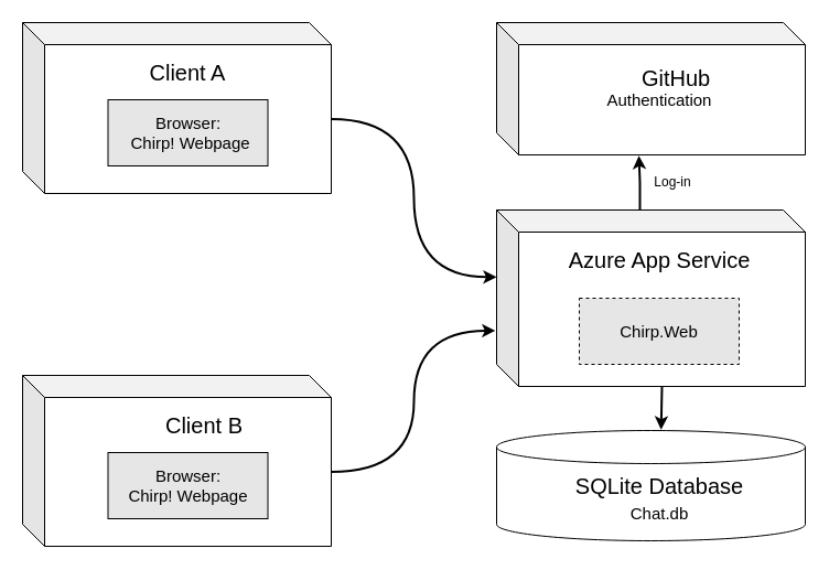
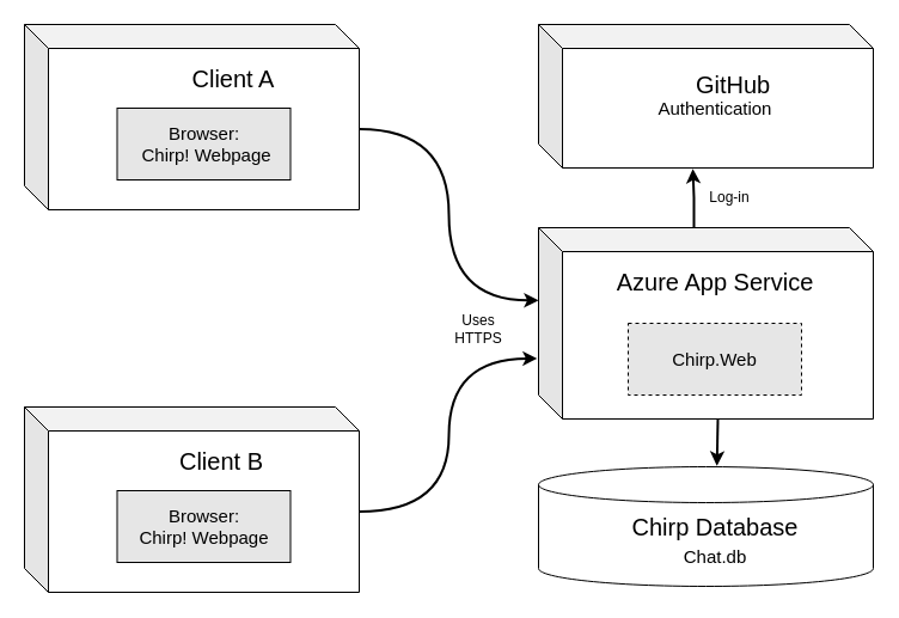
  <mxCell id="0" />
  <mxCell id="1" parent="0" />
  <mxCell id="2" value="" style="shape=cube;whiteSpace=wrap;html=1;boundedLbl=1;backgroundOutline=1;darkOpacity=0.05;darkOpacity2=0.1;fillColor=none;strokeColor=#000000;" parent="1" vertex="1"><mxGeometry x="20" y="20" width="280" height="155" as="geometry" /></mxCell>
  <mxCell id="3" value="" style="shape=cube;whiteSpace=wrap;html=1;boundedLbl=1;backgroundOutline=1;darkOpacity=0.05;darkOpacity2=0.1;fillColor=none;strokeColor=#000000;" parent="1" vertex="1"><mxGeometry x="450" y="190" width="280" height="160" as="geometry" /></mxCell>
- <mxCell id="4" value="&lt;font color=&quot;#000000&quot; style=&quot;font-size: 20px;&quot;&gt;Client A&lt;/font&gt;" style="text;html=1;align=center;verticalAlign=middle;whiteSpace=wrap;rounded=0;strokeColor=none;" parent="1" vertex="1"><mxGeometry x="130" y="50" width="80" height="30" as="geometry" /></mxCell>
+ <mxCell id="4" value="&lt;font color=&quot;#000000&quot; style=&quot;font-size: 20px;&quot;&gt;Client A&lt;/font&gt;" style="text;html=1;align=center;verticalAlign=middle;whiteSpace=wrap;rounded=0;strokeColor=none;" parent="1" vertex="1"><mxGeometry x="155" y="50" width="80" height="30" as="geometry" /></mxCell>
  <mxCell id="5" value="&lt;font color=&quot;#000000&quot; style=&quot;font-size: 15px;&quot;&gt;Browser:&lt;/font&gt;&lt;div&gt;&lt;font color=&quot;#000000&quot; style=&quot;font-size: 15px;&quot;&gt;&amp;nbsp;Chirp!&amp;nbsp;&lt;/font&gt;&lt;span style=&quot;font-size: 15px; color: rgb(0, 0, 0); background-color: initial;&quot;&gt;Webpage&lt;/span&gt;&lt;/div&gt;" style="rounded=0;whiteSpace=wrap;html=1;fillColor=#E6E6E6;strokeColor=#000000;" parent="1" vertex="1"><mxGeometry x="97.5" y="90" width="145" height="60" as="geometry" /></mxCell>
  <mxCell id="6" value="" style="shape=cube;whiteSpace=wrap;html=1;boundedLbl=1;backgroundOutline=1;darkOpacity=0.05;darkOpacity2=0.1;fillColor=none;strokeColor=#000000;" parent="1" vertex="1"><mxGeometry x="20" y="340" width="280" height="155" as="geometry" /></mxCell>
  <mxCell id="7" value="&lt;font color=&quot;#000000&quot; style=&quot;font-size: 20px;&quot;&gt;Client B&lt;/font&gt;" style="text;html=1;align=center;verticalAlign=middle;whiteSpace=wrap;rounded=0;strokeColor=none;" parent="1" vertex="1"><mxGeometry x="145" y="370" width="80" height="30" as="geometry" /></mxCell>
  <mxCell id="8" value="&lt;font color=&quot;#000000&quot; style=&quot;font-size: 15px;&quot;&gt;Browser:&lt;/font&gt;&lt;div&gt;&lt;font color=&quot;#000000&quot; style=&quot;font-size: 15px;&quot;&gt;Chirp! Webpage&lt;/font&gt;&lt;/div&gt;" style="rounded=0;whiteSpace=wrap;html=1;fillColor=#E6E6E6;strokeColor=#000000;" parent="1" vertex="1"><mxGeometry x="97.5" y="410" width="145" height="60" as="geometry" /></mxCell>
  <mxCell id="9" value="&lt;font color=&quot;#000000&quot;&gt;&lt;span style=&quot;font-size: 15px;&quot;&gt;Authentication&amp;nbsp;&lt;/span&gt;&lt;/font&gt;" style="shape=cube;whiteSpace=wrap;html=1;boundedLbl=1;backgroundOutline=1;darkOpacity=0.05;darkOpacity2=0.1;fillColor=none;strokeColor=#000000;" parent="1" vertex="1"><mxGeometry x="450" y="20" width="280" height="120" as="geometry" /></mxCell>
  <mxCell id="10" value="&lt;font color=&quot;#000000&quot; style=&quot;font-size: 20px;&quot;&gt;Azure App Service&lt;/font&gt;" style="text;html=1;align=center;verticalAlign=middle;whiteSpace=wrap;rounded=0;strokeColor=none;" parent="1" vertex="1"><mxGeometry x="507.5" y="220" width="180" height="30" as="geometry" /></mxCell>
  <mxCell id="11" style="rounded=0;orthogonalLoop=1;jettySize=auto;html=1;exitX=0;exitY=0;exitDx=280;exitDy=87.5;exitPerimeter=0;strokeWidth=2;strokeColor=#000000;edgeStyle=orthogonalEdgeStyle;entryX=0;entryY=0.38;entryDx=0;entryDy=0;entryPerimeter=0;curved=1;" parent="1" source="2" target="3" edge="1"><mxGeometry relative="1" as="geometry"><mxPoint x="449" y="180" as="targetPoint" /></mxGeometry></mxCell>
  <mxCell id="12" style="edgeStyle=orthogonalEdgeStyle;rounded=0;orthogonalLoop=1;jettySize=auto;html=1;exitX=0;exitY=0;exitDx=280;exitDy=87.5;exitPerimeter=0;entryX=-0.004;entryY=0.684;entryDx=0;entryDy=0;entryPerimeter=0;curved=1;strokeWidth=2;strokeColor=#000000;" parent="1" source="6" target="3" edge="1"><mxGeometry relative="1" as="geometry" /></mxCell>
  <mxCell id="13" value="&lt;font color=&quot;#000000&quot; style=&quot;font-size: 20px;&quot;&gt;GitHub&lt;/font&gt;" style="text;html=1;align=center;verticalAlign=middle;whiteSpace=wrap;rounded=0;strokeColor=none;" parent="1" vertex="1"><mxGeometry x="542.5" y="50" width="140" height="40" as="geometry" /></mxCell>
  <mxCell id="14" value="" style="shape=cylinder3;whiteSpace=wrap;html=1;boundedLbl=1;backgroundOutline=1;size=15;fillColor=none;strokeColor=#000000;" parent="1" vertex="1"><mxGeometry x="450" y="390" width="280" height="100" as="geometry" /></mxCell>
- <mxCell id="15" value="&lt;span style=&quot;font-size: 20px;&quot;&gt;SQLite Database&lt;/span&gt;" style="text;html=1;align=center;verticalAlign=middle;whiteSpace=wrap;rounded=0;strokeColor=none;" parent="1" vertex="1"><mxGeometry x="507.5" y="425" width="180" height="30" as="geometry" /></mxCell>
+ <mxCell id="15" value="&lt;span style=&quot;font-size: 20px;&quot;&gt;Chirp Database&lt;/span&gt;" style="text;html=1;align=center;verticalAlign=middle;whiteSpace=wrap;rounded=0;strokeColor=none;" parent="1" vertex="1"><mxGeometry x="507.5" y="425" width="180" height="30" as="geometry" /></mxCell>
  <mxCell id="16" value="&lt;div&gt;&lt;span style=&quot;font-size: 15px;&quot;&gt;Chirp.Web&lt;/span&gt;&lt;/div&gt;" style="rounded=0;whiteSpace=wrap;html=1;fillColor=#E6E6E6;strokeColor=#000000;dashed=1;" parent="1" vertex="1"><mxGeometry x="525" y="270" width="145" height="60" as="geometry" /></mxCell>
  <mxCell id="17" style="edgeStyle=orthogonalEdgeStyle;rounded=0;orthogonalLoop=1;jettySize=auto;html=1;exitX=0.5;exitY=1;exitDx=0;exitDy=0;exitPerimeter=0;" parent="1" source="14" target="14" edge="1"><mxGeometry relative="1" as="geometry" /></mxCell>
  <mxCell id="18" style="edgeStyle=orthogonalEdgeStyle;rounded=0;orthogonalLoop=1;jettySize=auto;html=1;exitX=0;exitY=0;exitDx=130;exitDy=0;exitPerimeter=0;entryX=0.461;entryY=1.006;entryDx=0;entryDy=0;entryPerimeter=0;strokeWidth=2;" parent="1" source="3" target="9" edge="1"><mxGeometry relative="1" as="geometry" /></mxCell>
  <mxCell id="19" style="edgeStyle=orthogonalEdgeStyle;rounded=0;orthogonalLoop=1;jettySize=auto;html=1;exitX=0;exitY=0;exitDx=150;exitDy=160;exitPerimeter=0;entryX=0.533;entryY=-0.008;entryDx=0;entryDy=0;entryPerimeter=0;strokeWidth=2;" parent="1" source="3" target="14" edge="1"><mxGeometry relative="1" as="geometry" /></mxCell>
  <mxCell id="20" value="&lt;font style=&quot;font-size: 15px;&quot;&gt;Chat.db&lt;/font&gt;" style="text;html=1;align=center;verticalAlign=middle;whiteSpace=wrap;rounded=0;" parent="1" vertex="1"><mxGeometry x="567.5" y="450" width="60" height="30" as="geometry" /></mxCell>
  <mxCell id="21" value="Log-in" style="text;html=1;align=center;verticalAlign=middle;whiteSpace=wrap;rounded=0;" parent="1" vertex="1"><mxGeometry x="580" y="150" width="60" height="30" as="geometry" /></mxCell>
+ <mxCell id="22" value="Uses HTTPS" style="text;html=1;align=center;verticalAlign=middle;whiteSpace=wrap;rounded=0;" parent="1" vertex="1"><mxGeometry x="370" y="260" width="60" height="30" as="geometry" /></mxCell>
